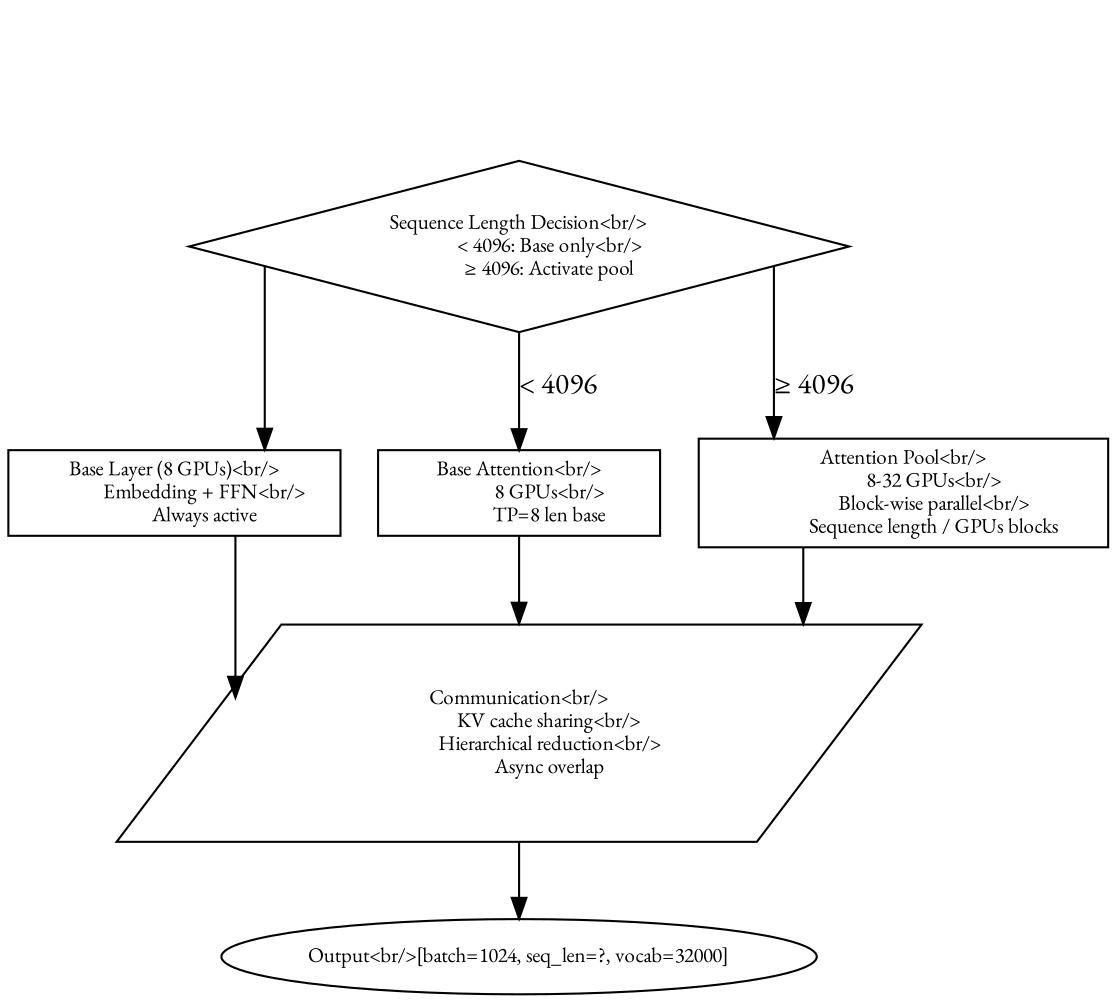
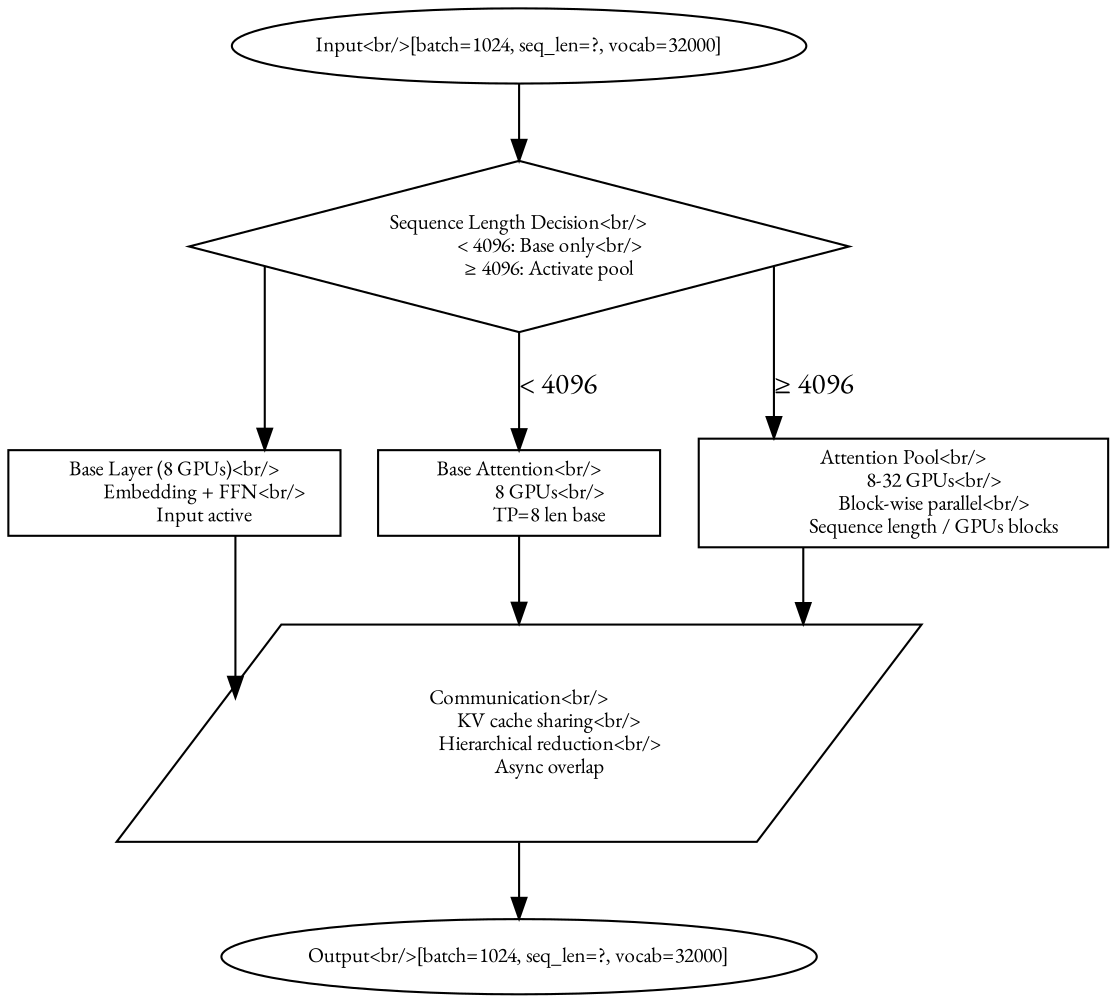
  digraph {
    fontname="EB Garamond"
    rankdir=TB
    splines=ortho
    node [fillcolor=lightblue fontname="EB Garamond" fontsize=10 shape=rectangle]
    edge [fontname="EB Garamond"]
+   n1 [height=0.5 label="Input<br/>[batch=1024, seq_len=?, vocab=32000]" shape=ellipse width=3.8263]
    n2 [fillcolor=lightcoral height=1.1389 label="Sequence Length Decision<br/>\n             < 4096: Base only<br/>\n             ≥ 4096: Activate pool" shape=diamond width=4.3889]
-   n3 [fillcolor=lightgreen height=0.56944 label="Base Layer (8 GPUs)<br/>\n             Embedding + FFN<br/>\n             Always active" width=2.2083]
+   n3 [fillcolor=lightgreen height=0.56944 label="Base Layer (8 GPUs)<br/>\n             Embedding + FFN<br/>\n             Input active" width=2.2083]
    n4 [fillcolor=lightgreen height=0.56944 label="Base Attention<br/>\n             8 GPUs<br/>\n             TP=8 len base" width=1.875]
    n5 [fillcolor=lightyellow height=0.72222 label="Attention Pool<br/>\n             8-32 GPUs<br/>\n             Block-wise parallel<br/>\n             Sequence length / GPUs blocks" width=2.7222]
    n6 [fillcolor=lightyellow height=1.4444 label="Communication<br/>\n             KV cache sharing<br/>\n             Hierarchical reduction<br/>\n             Async overlap" shape=parallelogram width=4.9822]
    n7 [height=0.5 label="Output<br/>[batch=1024, seq_len=?, vocab=32000]" shape=ellipse width=3.9571]
+   n1 -> n2
    n2 -> n3
    n2 -> n4 [label="< 4096"]
    n2 -> n5 [label="≥ 4096"]
    n3 -> n6
    n4 -> n6
    n5 -> n6
    n6 -> n7
  }
